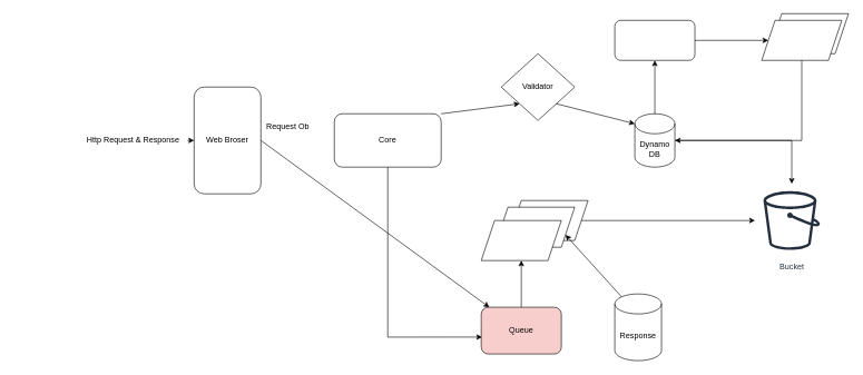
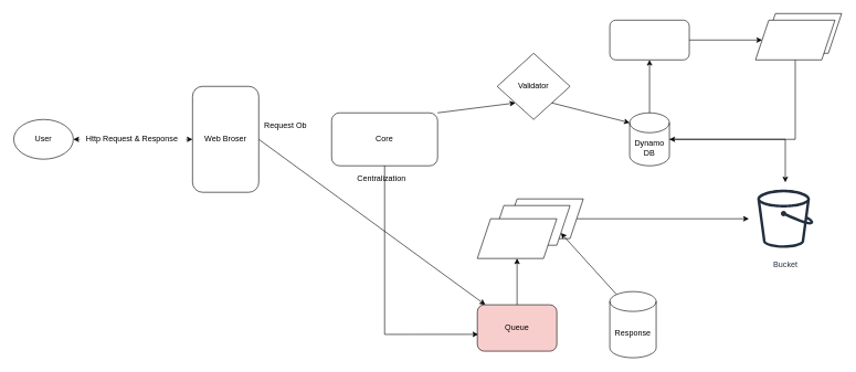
  <mxCell id="0" />
  <mxCell id="1" parent="0" />
+ <mxCell id="2" value="User" style="ellipse;whiteSpace=wrap;html=1;" vertex="1" parent="1"><mxGeometry y="180" width="90" height="60" as="geometry" x="20" /></mxCell>
  <mxCell id="3" value="Web Broser" style="rounded=1;whiteSpace=wrap;html=1;" vertex="1" parent="1"><mxGeometry x="290" y="130" width="100" height="160" as="geometry" /></mxCell>
  <mxCell id="4" value="Core" style="rounded=1;whiteSpace=wrap;html=1;" vertex="1" parent="1"><mxGeometry x="500" y="170" width="160" height="80" as="geometry" /></mxCell>
  <mxCell id="5" value="" style="endArrow=classic;startArrow=none;html=1;rounded=0;exitX=1;exitY=0.5;exitDx=0;exitDy=0;entryX=0;entryY=0.5;entryDx=0;entryDy=0;" edge="1" parent="1" source="6" target="3"><mxGeometry width="50" height="50" relative="1" as="geometry"><mxPoint x="140" y="330" as="sourcePoint" /><mxPoint x="190" y="280" as="targetPoint" /></mxGeometry></mxCell>
  <mxCell id="6" value="Http Request &amp;amp; Response&amp;nbsp;" style="text;html=1;align=center;verticalAlign=middle;resizable=0;points=[];autosize=1;strokeColor=none;fillColor=none;" vertex="1" parent="1"><mxGeometry x="120" y="200" width="160" height="20" as="geometry" /></mxCell>
+ <mxCell id="7" value="" style="endArrow=none;startArrow=classic;html=1;rounded=0;exitX=1;exitY=0.5;exitDx=0;exitDy=0;entryX=0;entryY=0.5;entryDx=0;entryDy=0;" edge="1" parent="1" source="2" target="6"><mxGeometry width="50" height="50" relative="1" as="geometry"><mxPoint x="110" y="210" as="sourcePoint" /><mxPoint x="270" y="210" as="targetPoint" /></mxGeometry></mxCell>
  <mxCell id="8" value="" style="endArrow=classic;html=1;rounded=0;exitX=1;exitY=0.5;exitDx=0;exitDy=0;" edge="1" parent="1" source="3" target="19"><mxGeometry width="50" height="50" relative="1" as="geometry"><mxPoint x="430" y="190" as="sourcePoint" /><mxPoint x="480" y="140" as="targetPoint" /></mxGeometry></mxCell>
  <mxCell id="9" value="Request Ob" style="text;html=1;align=center;verticalAlign=middle;resizable=0;points=[];autosize=1;strokeColor=none;fillColor=none;" vertex="1" parent="1"><mxGeometry x="390" y="180" width="80" height="20" as="geometry" /></mxCell>
  <mxCell id="10" style="edgeStyle=orthogonalEdgeStyle;rounded=0;orthogonalLoop=1;jettySize=auto;html=1;entryX=0.011;entryY=0.638;entryDx=0;entryDy=0;entryPerimeter=0;exitX=0.5;exitY=1;exitDx=0;exitDy=0;" edge="1" parent="1" source="4" target="19"><mxGeometry relative="1" as="geometry"><Array as="points"><mxPoint x="580" y="505" /></Array></mxGeometry></mxCell>
+ <mxCell id="11" value="Centralization" style="text;html=1;align=center;verticalAlign=middle;resizable=0;points=[];autosize=1;strokeColor=none;fillColor=none;" vertex="1" parent="1"><mxGeometry x="530" y="260" width="90" height="20" as="geometry" /></mxCell>
  <mxCell id="12" style="edgeStyle=orthogonalEdgeStyle;rounded=0;orthogonalLoop=1;jettySize=auto;html=1;" edge="1" parent="1" source="13" target="23"><mxGeometry relative="1" as="geometry" /></mxCell>
  <mxCell id="13" value="Dynamo DB" style="shape=cylinder3;whiteSpace=wrap;html=1;boundedLbl=1;backgroundOutline=1;size=15;" vertex="1" parent="1"><mxGeometry x="950" y="170" width="60" height="80" as="geometry" /></mxCell>
  <mxCell id="14" value="Response" style="shape=cylinder3;whiteSpace=wrap;html=1;boundedLbl=1;backgroundOutline=1;size=15;" vertex="1" parent="1"><mxGeometry x="920" y="440" width="70" height="100" as="geometry" /></mxCell>
  <mxCell id="15" style="edgeStyle=orthogonalEdgeStyle;rounded=0;orthogonalLoop=1;jettySize=auto;html=1;" edge="1" parent="1" source="16" target="23"><mxGeometry relative="1" as="geometry" /></mxCell>
  <mxCell id="16" value="" style="shape=parallelogram;perimeter=parallelogramPerimeter;whiteSpace=wrap;html=1;fixedSize=1;" vertex="1" parent="1"><mxGeometry x="760" y="300" width="120" height="60" as="geometry" /></mxCell>
  <mxCell id="17" value="" style="shape=parallelogram;perimeter=parallelogramPerimeter;whiteSpace=wrap;html=1;fixedSize=1;" vertex="1" parent="1"><mxGeometry x="740" y="310" width="120" height="60" as="geometry" /></mxCell>
  <mxCell id="18" value="" style="shape=parallelogram;perimeter=parallelogramPerimeter;whiteSpace=wrap;html=1;fixedSize=1;" vertex="1" parent="1"><mxGeometry x="720" y="330" width="120" height="60" as="geometry" /></mxCell>
  <mxCell id="19" value="Queue" style="rounded=1;whiteSpace=wrap;html=1;fillColor=#f8cecc;" vertex="1" parent="1"><mxGeometry x="720" y="460" width="120" height="70" as="geometry" /></mxCell>
  <mxCell id="20" value="Validator" style="rhombus;whiteSpace=wrap;html=1;" vertex="1" parent="1"><mxGeometry x="750" y="80" width="110" height="100" as="geometry" /></mxCell>
  <mxCell id="21" value="" style="endArrow=classic;html=1;rounded=0;exitX=1;exitY=0;exitDx=0;exitDy=0;entryX=0;entryY=1;entryDx=0;entryDy=0;" edge="1" parent="1" source="4" target="20"><mxGeometry width="50" height="50" relative="1" as="geometry"><mxPoint x="620" y="120" as="sourcePoint" /><mxPoint x="670" y="70" as="targetPoint" /></mxGeometry></mxCell>
  <mxCell id="22" value="" style="endArrow=classic;html=1;rounded=0;exitX=1;exitY=1;exitDx=0;exitDy=0;entryX=0;entryY=0;entryDx=0;entryDy=15;entryPerimeter=0;" edge="1" parent="1" source="20" target="13"><mxGeometry width="50" height="50" relative="1" as="geometry"><mxPoint x="900" y="90" as="sourcePoint" /><mxPoint x="950" y="40" as="targetPoint" /></mxGeometry></mxCell>
  <mxCell id="23" value="Bucket" style="sketch=0;outlineConnect=0;fontColor=#232F3E;gradientColor=none;strokeColor=#232F3E;fillColor=#ffffff;dashed=0;verticalLabelPosition=bottom;verticalAlign=top;align=center;html=1;fontSize=12;fontStyle=0;aspect=fixed;shape=mxgraph.aws4.resourceIcon;resIcon=mxgraph.aws4.bucket;" vertex="1" parent="1"><mxGeometry x="1130" y="275" width="110" height="110" as="geometry" /></mxCell>
  <mxCell id="24" value="" style="rounded=1;whiteSpace=wrap;html=1;" vertex="1" parent="1"><mxGeometry x="920" y="30" width="120" height="60" as="geometry" /></mxCell>
  <mxCell id="25" value="" style="shape=parallelogram;perimeter=parallelogramPerimeter;whiteSpace=wrap;html=1;fixedSize=1;" vertex="1" parent="1"><mxGeometry x="1150" y="20" width="120" height="60" as="geometry" /></mxCell>
  <mxCell id="26" value="" style="shape=parallelogram;perimeter=parallelogramPerimeter;whiteSpace=wrap;html=1;fixedSize=1;" vertex="1" parent="1"><mxGeometry x="1140" y="30" width="120" height="60" as="geometry" /></mxCell>
  <mxCell id="27" value="" style="endArrow=classic;html=1;rounded=0;exitX=1;exitY=0.5;exitDx=0;exitDy=0;" edge="1" parent="1" source="24" target="26"><mxGeometry width="50" height="50" relative="1" as="geometry"><mxPoint x="1090" y="70" as="sourcePoint" /><mxPoint x="1140" y="20" as="targetPoint" /></mxGeometry></mxCell>
  <mxCell id="28" value="" style="endArrow=classic;html=1;rounded=0;entryX=0.5;entryY=1;entryDx=0;entryDy=0;exitX=0.5;exitY=0;exitDx=0;exitDy=0;exitPerimeter=0;" edge="1" parent="1" source="13" target="24"><mxGeometry width="50" height="50" relative="1" as="geometry"><mxPoint x="1040" y="170" as="sourcePoint" /><mxPoint x="1090" y="120" as="targetPoint" /></mxGeometry></mxCell>
  <mxCell id="29" value="" style="endArrow=classic;html=1;rounded=0;exitX=0.5;exitY=1;exitDx=0;exitDy=0;entryX=1;entryY=0.5;entryDx=0;entryDy=0;entryPerimeter=0;" edge="1" parent="1" source="26" target="13"><mxGeometry width="50" height="50" relative="1" as="geometry"><mxPoint x="1150" y="190" as="sourcePoint" /><mxPoint x="1200" y="140" as="targetPoint" /><Array as="points"><mxPoint x="1200" y="210" /></Array></mxGeometry></mxCell>
  <mxCell id="30" value="" style="endArrow=classic;html=1;rounded=0;exitX=0.145;exitY=0;exitDx=0;exitDy=4.35;exitPerimeter=0;entryX=1;entryY=0.75;entryDx=0;entryDy=0;" edge="1" parent="1" source="14" target="17"><mxGeometry width="50" height="50" relative="1" as="geometry"><mxPoint x="1010" y="440" as="sourcePoint" /><mxPoint x="1060" y="390" as="targetPoint" /></mxGeometry></mxCell>
  <mxCell id="31" value="" style="endArrow=classic;html=1;rounded=0;exitX=0.5;exitY=0;exitDx=0;exitDy=0;entryX=0.5;entryY=1;entryDx=0;entryDy=0;" edge="1" parent="1" source="19" target="18"><mxGeometry width="50" height="50" relative="1" as="geometry"><mxPoint x="810" y="460" as="sourcePoint" /><mxPoint x="860" y="410" as="targetPoint" /></mxGeometry></mxCell>
